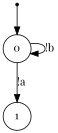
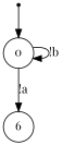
  digraph {
    fontname="Playfair Display"
    node [shape=circle fontname="Playfair Display"]
    edge [fontname="Playfair Display"]
    ENTRY [shape=point]
    0
-   1
+   1 [label=6]
    ENTRY -> 0
    0 -> 0 [label="!b"]
    0 -> 1 [label="!a"]
  }
